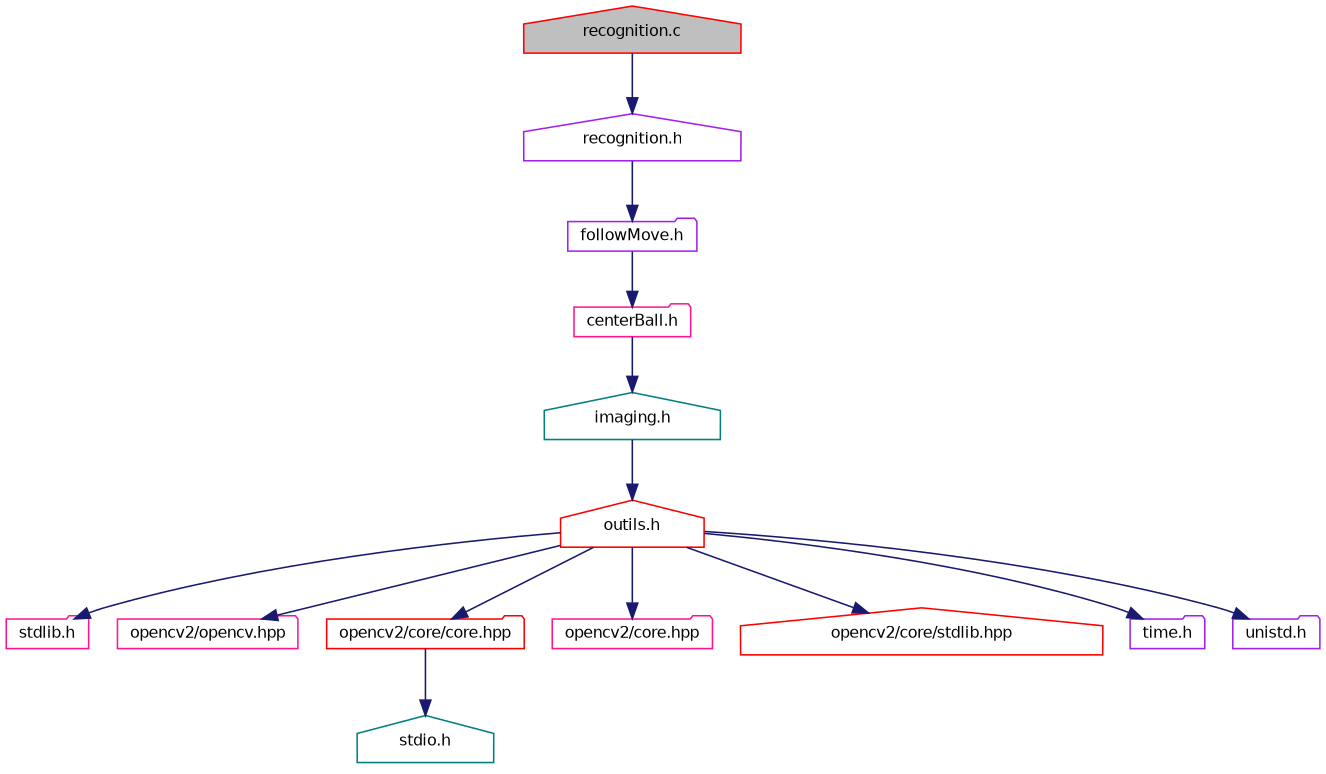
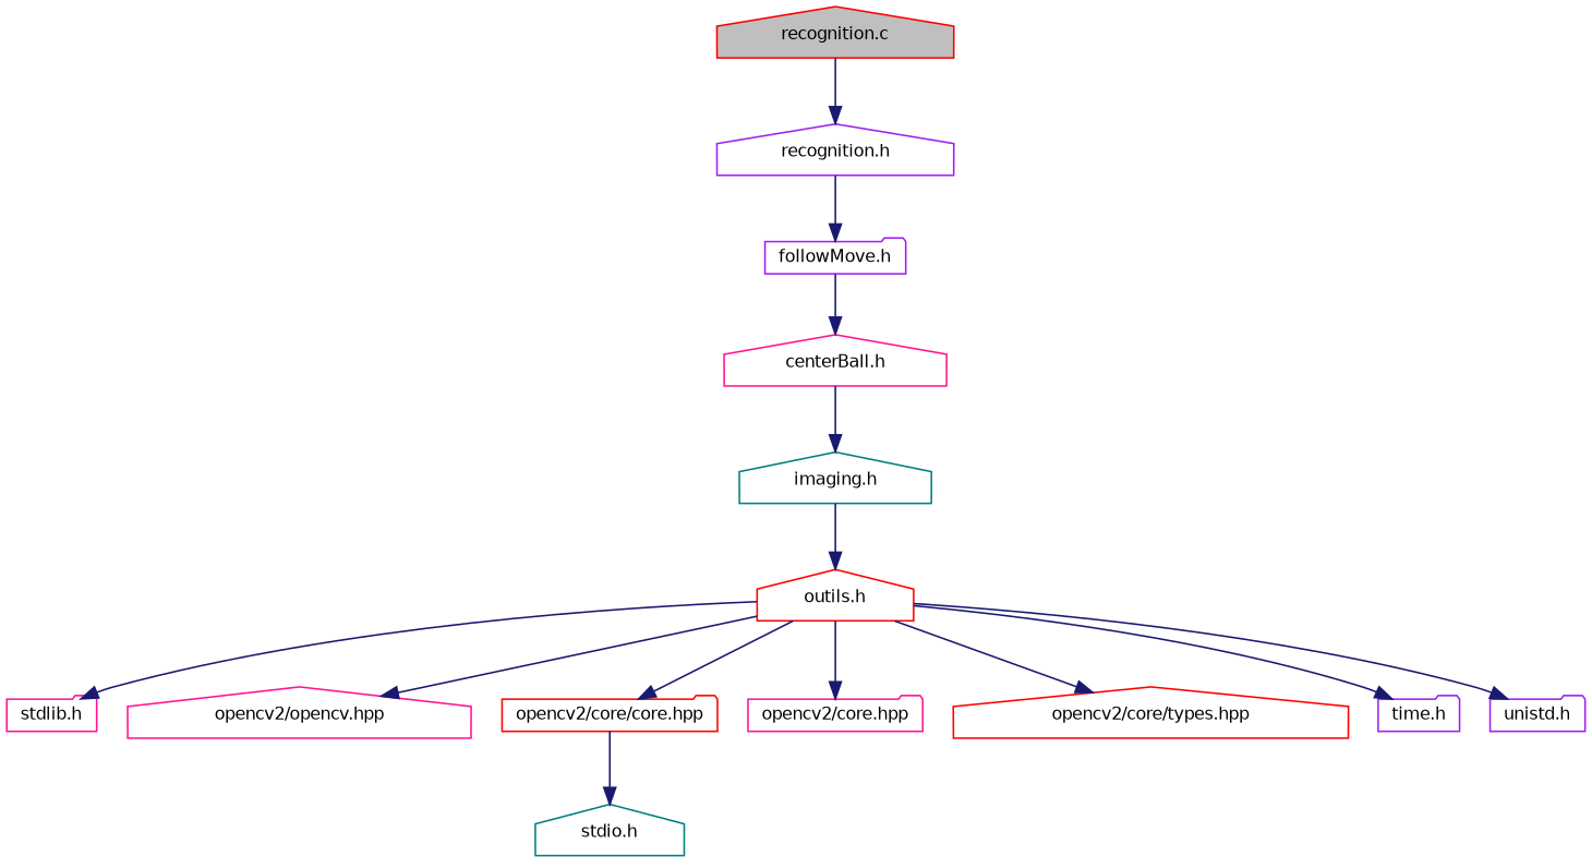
  digraph {
    node [color=red fillcolor=white fontname=Helvetica fontsize=10 shape=house style=filled]
    edge [color=midnightblue fontname=Helvetica fontsize=10 labelfontname=Helvetica labelfontsize=10 style=solid]
    n1 [fillcolor=grey75 fontcolor=black height=0.2 label="recognition.c" width=0.4]
    n2 [color=purple height=0.2 label="recognition.h" width=0.4]
    n3 [color=purple height=0.2 label="followMove.h" shape=folder width=0.4]
-   n4 [color=deeppink height=0.2 label="centerBall.h" shape=folder width=0.4]
+   n4 [color=deeppink height=0.2 label="centerBall.h" width=0.4]
    n5 [color=teal height=0.2 label="imaging.h" width=0.4]
    n6 [height=0.2 label="outils.h" width=0.4]
    n7 [color=deeppink height=0.2 label="stdlib.h" shape=folder width=0.4]
-   n8 [color=deeppink height=0.2 label="opencv2/opencv.hpp" shape=folder width=0.4]
+   n8 [color=deeppink height=0.2 label="opencv2/opencv.hpp" width=0.4]
    n9 [height=0.2 label="opencv2/core/core.hpp" shape=folder width=0.4]
    n10 [color=deeppink height=0.2 label="opencv2/core.hpp" shape=folder width=0.4]
-   n11 [height=0.2 label="opencv2/core/stdlib.hpp" width=0.4]
+   n11 [height=0.2 label="opencv2/core/types.hpp" width=0.4]
    n12 [color=purple height=0.2 label="time.h" shape=folder width=0.4]
    n13 [color=purple height=0.2 label="unistd.h" shape=folder width=0.4]
    n14 [color=teal height=0.2 label="stdio.h" width=0.4]
    n1 -> n2
    n2 -> n3
    n3 -> n4
    n4 -> n5
    n5 -> n6
    n6 -> n7
    n6 -> n8
    n6 -> n9
    n6 -> n10
    n6 -> n11
    n6 -> n12
    n6 -> n13
    n9 -> n14
  }
